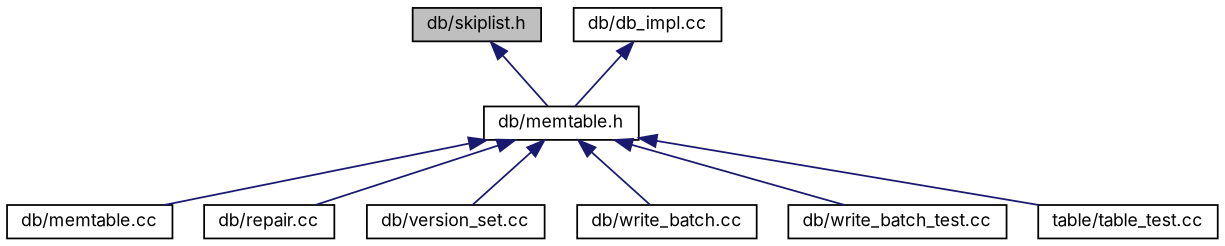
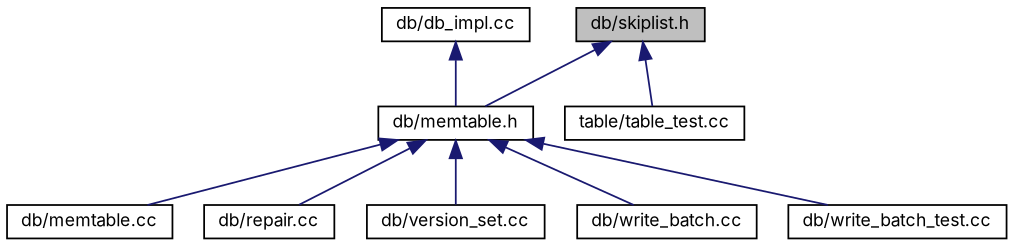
  digraph {
    fontname=Inter
    node [color=black fillcolor=white fontname=Inter fontsize=10 shape=record style=filled]
    edge [color=midnightblue dir=back fontname=Inter fontsize=10 labelfontname=Helvetica labelfontsize=10 style=solid]
    n1 [fillcolor=grey75 fontcolor=black height=0.2 label="db/skiplist.h" width=0.4]
    n2 [height=0.2 label="db/memtable.h" width=0.4]
    n3 [height=0.2 label="db/memtable.cc" width=0.4]
    n4 [height=0.2 label="db/repair.cc" width=0.4]
    n5 [height=0.2 label="db/version_set.cc" width=0.4]
    n6 [height=0.2 label="db/write_batch.cc" width=0.4]
    n7 [height=0.2 label="db/write_batch_test.cc" width=0.4]
    n8 [height=0.2 label="table/table_test.cc" width=0.4]
    n9 [height=0.2 label="db/db_impl.cc" width=0.4]
    n1 -> n2
    n2 -> n3
    n2 -> n4
    n2 -> n5
    n2 -> n6
    n2 -> n7
-   n2 -> n8
+   n1 -> n8
    n9 -> n2
  }
